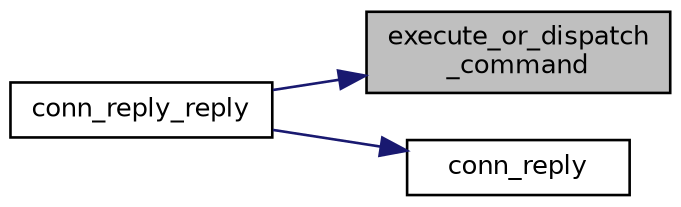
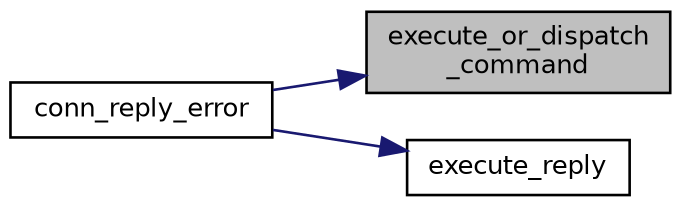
  digraph {
    rankdir=LR
    node [color=black fillcolor=white fontname=Helvetica fontsize=10 shape=record style=filled]
    edge [color=midnightblue fontname=Helvetica fontsize=10 labelfontname=Helvetica labelfontsize=10 style=solid]
    n1 [fillcolor=grey75 fontcolor=black height=0.2 label="execute_or_dispatch\l_command" width=0.4]
-   n2 [height=0.2 label=conn_reply_reply width=0.4]
-   n3 [height=0.2 label=conn_reply width=0.4]
+   n2 [height=0.2 label=conn_reply_error width=0.4]
+   n3 [height=0.2 label=execute_reply width=0.4]
    n2 -> n1
    n2 -> n3
  }
